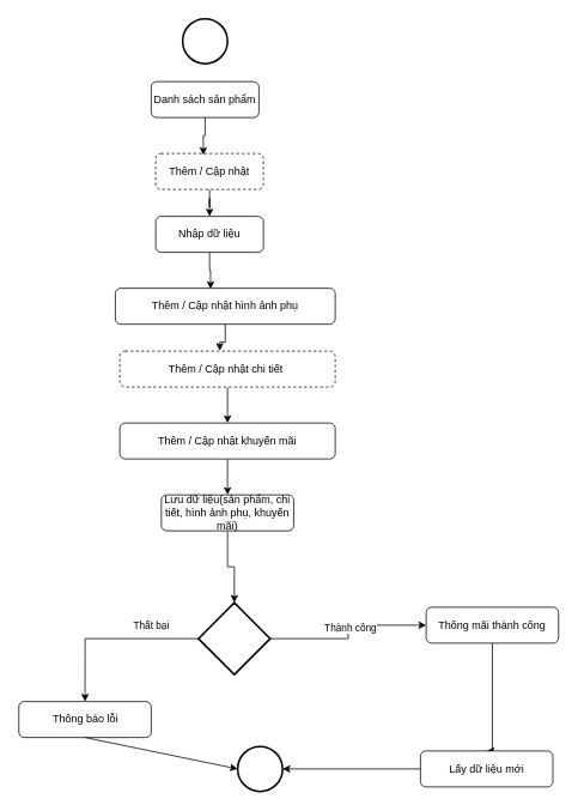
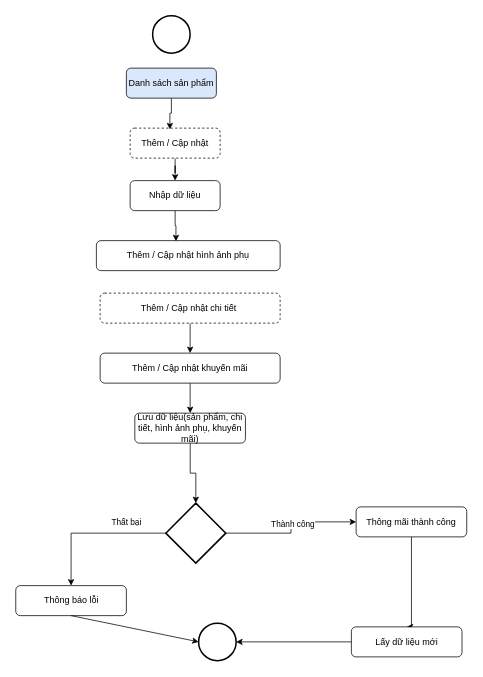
  <mxCell id="0" />
  <mxCell id="1" parent="0" />
- <mxCell id="2" value="Danh sách sản phẩm" style="rounded=1;whiteSpace=wrap;html=1;fontSize=12;glass=0;strokeWidth=1;shadow=0;" parent="1" vertex="1"><mxGeometry x="168" y="90" width="120" height="40" as="geometry" /></mxCell>
+ <mxCell id="2" value="Danh sách sản phẩm" style="rounded=1;whiteSpace=wrap;html=1;fontSize=12;glass=0;strokeWidth=1;shadow=0;fillColor=#dae8fc;" parent="1" vertex="1"><mxGeometry x="168" y="90" width="120" height="40" as="geometry" /></mxCell>
  <mxCell id="3" value="" style="strokeWidth=2;html=1;shape=mxgraph.flowchart.start_2;whiteSpace=wrap;" parent="1" vertex="1"><mxGeometry x="203" y="20" width="50" height="50" as="geometry" /></mxCell>
  <mxCell id="4" style="edgeStyle=orthogonalEdgeStyle;rounded=0;orthogonalLoop=1;jettySize=auto;html=1;entryX=0.5;entryY=0;entryDx=0;entryDy=0;" parent="1" source="5" target="6" edge="1"><mxGeometry relative="1" as="geometry" /></mxCell>
  <mxCell id="5" value="Thêm / Cập nhật" style="rounded=1;whiteSpace=wrap;html=1;fontSize=12;glass=0;strokeWidth=1;shadow=0;dashed=1;" parent="1" vertex="1"><mxGeometry x="173" y="170" width="120" height="40" as="geometry" /></mxCell>
  <mxCell id="6" value="Nhập dữ liệu" style="rounded=1;whiteSpace=wrap;html=1;fontSize=12;glass=0;strokeWidth=1;shadow=0;" parent="1" vertex="1"><mxGeometry x="173" y="240" width="120" height="40" as="geometry" /></mxCell>
  <mxCell id="7" style="edgeStyle=orthogonalEdgeStyle;rounded=0;orthogonalLoop=1;jettySize=auto;html=1;" parent="1" source="8" target="17" edge="1"><mxGeometry relative="1" as="geometry" /></mxCell>
  <mxCell id="8" value="Lưu dữ liệu(sản phẩm, chi tiết, hình ảnh phụ, khuyến mãi)" style="rounded=1;whiteSpace=wrap;html=1;fontSize=12;glass=0;strokeWidth=1;shadow=0;" parent="1" vertex="1"><mxGeometry x="179.25" y="550" width="147.5" height="40" as="geometry" /></mxCell>
  <mxCell id="9" value="" style="strokeWidth=2;html=1;shape=mxgraph.flowchart.start_2;whiteSpace=wrap;" parent="1" vertex="1"><mxGeometry x="264.33" y="830" width="50" height="50" as="geometry" /></mxCell>
  <mxCell id="10" value="" style="edgeStyle=orthogonalEdgeStyle;rounded=0;orthogonalLoop=1;jettySize=auto;html=1;" parent="1" source="11" target="27" edge="1"><mxGeometry relative="1" as="geometry" /></mxCell>
  <mxCell id="11" value="Thêm / Cập nhật chi tiết&amp;nbsp;" style="rounded=1;whiteSpace=wrap;html=1;fontSize=12;glass=0;strokeWidth=1;shadow=0;dashed=1;" parent="1" vertex="1"><mxGeometry x="133" y="390" width="240" height="40" as="geometry" /></mxCell>
  <mxCell id="12" value="Thêm / Cập nhật hình ảnh phụ" style="rounded=1;whiteSpace=wrap;html=1;fontSize=12;glass=0;strokeWidth=1;shadow=0;" parent="1" vertex="1"><mxGeometry x="128" y="320" width="245" height="40" as="geometry" /></mxCell>
  <mxCell id="13" style="edgeStyle=orthogonalEdgeStyle;rounded=0;orthogonalLoop=1;jettySize=auto;html=1;entryX=0.442;entryY=0.04;entryDx=0;entryDy=0;entryPerimeter=0;" parent="1" source="2" target="5" edge="1"><mxGeometry relative="1" as="geometry" /></mxCell>
- <mxCell id="14" style="edgeStyle=orthogonalEdgeStyle;rounded=0;orthogonalLoop=1;jettySize=auto;html=1;entryX=0.464;entryY=-0.01;entryDx=0;entryDy=0;entryPerimeter=0;" parent="1" source="12" target="11" edge="1"><mxGeometry relative="1" as="geometry" /></mxCell>
  <mxCell id="15" style="edgeStyle=orthogonalEdgeStyle;rounded=0;orthogonalLoop=1;jettySize=auto;html=1;" parent="1" source="17" target="19" edge="1"><mxGeometry relative="1" as="geometry" /></mxCell>
  <mxCell id="16" value="Thành công" style="edgeLabel;html=1;align=center;verticalAlign=middle;resizable=0;points=[];" parent="15" vertex="1" connectable="0"><mxGeometry x="0.101" y="-2" relative="1" as="geometry"><mxPoint as="offset" /></mxGeometry></mxCell>
  <mxCell id="17" value="" style="strokeWidth=2;html=1;shape=mxgraph.flowchart.decision;whiteSpace=wrap;" parent="1" vertex="1"><mxGeometry x="220.58" y="670" width="80" height="80" as="geometry" /></mxCell>
  <mxCell id="18" style="edgeStyle=orthogonalEdgeStyle;rounded=0;orthogonalLoop=1;jettySize=auto;html=1;entryX=0.5;entryY=0;entryDx=0;entryDy=0;" parent="1" source="19" target="21" edge="1"><mxGeometry relative="1" as="geometry"><Array as="points"><mxPoint x="548" y="835" /></Array></mxGeometry></mxCell>
  <mxCell id="19" value="Thông mãi thành công" style="rounded=1;whiteSpace=wrap;html=1;fontSize=12;glass=0;strokeWidth=1;shadow=0;" parent="1" vertex="1"><mxGeometry x="474.33" y="675" width="147.5" height="40" as="geometry" /></mxCell>
  <mxCell id="20" style="edgeStyle=orthogonalEdgeStyle;rounded=0;orthogonalLoop=1;jettySize=auto;html=1;" parent="1" source="21" target="9" edge="1"><mxGeometry relative="1" as="geometry" /></mxCell>
  <mxCell id="21" value="Lấy dữ liệu mới" style="rounded=1;whiteSpace=wrap;html=1;fontSize=12;glass=0;strokeWidth=1;shadow=0;" parent="1" vertex="1"><mxGeometry x="468" y="835" width="147.5" height="40" as="geometry" /></mxCell>
  <mxCell id="22" value="Thông báo lỗi" style="rounded=1;whiteSpace=wrap;html=1;fontSize=12;glass=0;strokeWidth=1;shadow=0;" parent="1" vertex="1"><mxGeometry x="20.5" y="780" width="147.5" height="40" as="geometry" /></mxCell>
  <mxCell id="23" style="edgeStyle=orthogonalEdgeStyle;rounded=0;orthogonalLoop=1;jettySize=auto;html=1;entryX=0.5;entryY=0;entryDx=0;entryDy=0;" parent="1" source="17" target="22" edge="1"><mxGeometry relative="1" as="geometry"><mxPoint x="67.998" y="749.2" as="targetPoint" /></mxGeometry></mxCell>
  <mxCell id="24" value="Thất bại" style="edgeLabel;html=1;align=center;verticalAlign=middle;resizable=0;points=[];" parent="23" vertex="1" connectable="0"><mxGeometry x="0.058" y="-2" relative="1" as="geometry"><mxPoint x="51" y="-13" as="offset" /></mxGeometry></mxCell>
  <mxCell id="25" style="edgeStyle=orthogonalEdgeStyle;rounded=0;orthogonalLoop=1;jettySize=auto;html=1;entryX=0.433;entryY=0.02;entryDx=0;entryDy=0;entryPerimeter=0;" parent="1" source="6" target="12" edge="1"><mxGeometry relative="1" as="geometry" /></mxCell>
  <mxCell id="26" value="" style="edgeStyle=orthogonalEdgeStyle;rounded=0;orthogonalLoop=1;jettySize=auto;html=1;" parent="1" source="27" target="8" edge="1"><mxGeometry relative="1" as="geometry" /></mxCell>
  <mxCell id="27" value="Thêm / Cập nhật khuyến mãi" style="rounded=1;whiteSpace=wrap;html=1;fontSize=12;glass=0;strokeWidth=1;shadow=0;" parent="1" vertex="1"><mxGeometry x="133" y="470" width="240" height="40" as="geometry" /></mxCell>
  <mxCell id="28" value="" style="endArrow=classic;html=1;rounded=0;exitX=0.5;exitY=1;exitDx=0;exitDy=0;entryX=0;entryY=0.5;entryDx=0;entryDy=0;entryPerimeter=0;" parent="1" source="22" target="9" edge="1"><mxGeometry width="50" height="50" relative="1" as="geometry"><mxPoint x="398" y="700" as="sourcePoint" /><mxPoint x="448" y="650" as="targetPoint" /></mxGeometry></mxCell>
